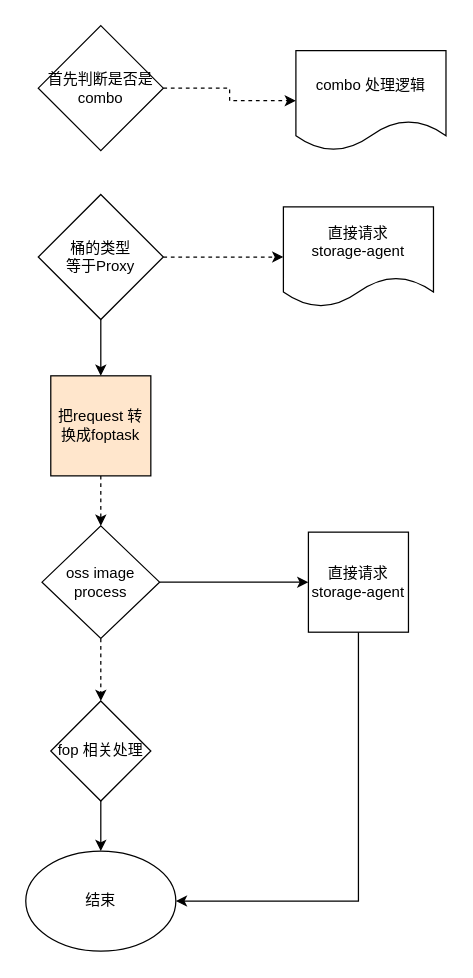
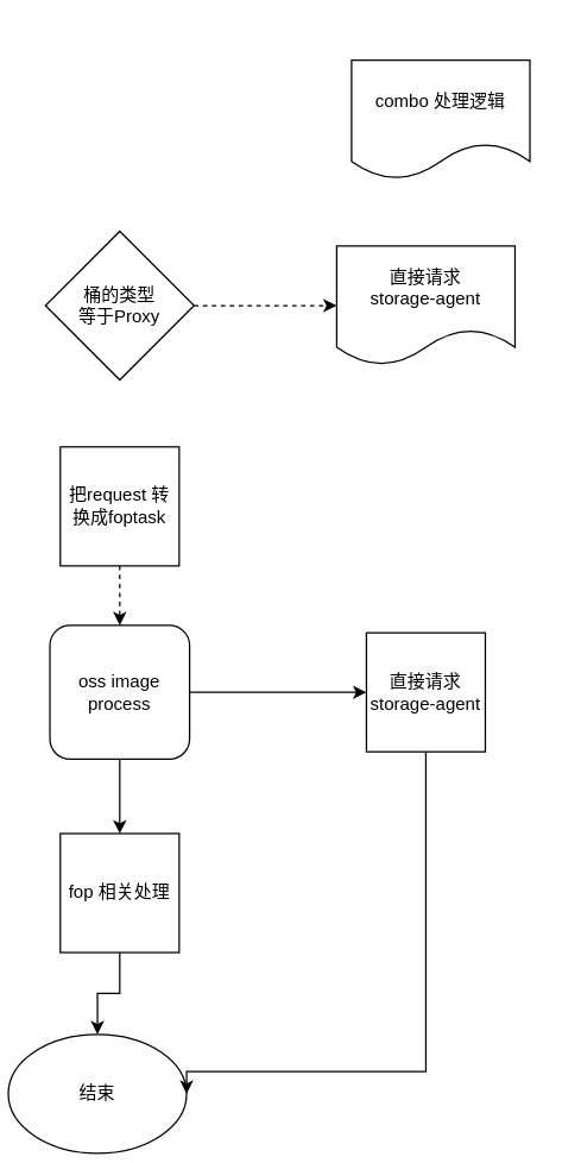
  <mxCell id="0" />
  <mxCell id="1" parent="0" />
- <mxCell id="2" value="" style="edgeStyle=orthogonalEdgeStyle;rounded=0;orthogonalLoop=1;jettySize=auto;html=1;dashed=1;" edge="1" parent="1" source="3" target="8"><mxGeometry relative="1" as="geometry" /></mxCell>
- <mxCell id="3" value="&lt;span&gt;首先判断是否是 combo&lt;/span&gt;" style="rhombus;whiteSpace=wrap;html=1;" vertex="1" parent="1"><mxGeometry x="30" y="20" width="100" height="100" as="geometry" /></mxCell>
- <mxCell id="4" style="edgeStyle=orthogonalEdgeStyle;rounded=0;orthogonalLoop=1;jettySize=auto;html=1;entryX=0.5;entryY=0;entryDx=0;entryDy=0;" edge="1" parent="1" source="6" target="10"><mxGeometry relative="1" as="geometry" /></mxCell>
  <mxCell id="5" style="edgeStyle=orthogonalEdgeStyle;rounded=0;orthogonalLoop=1;jettySize=auto;html=1;entryX=0;entryY=0.5;entryDx=0;entryDy=0;dashed=1;" edge="1" parent="1" source="6" target="7"><mxGeometry relative="1" as="geometry" /></mxCell>
  <mxCell id="6" value="桶的类型&lt;br&gt;等于Proxy" style="rhombus;whiteSpace=wrap;html=1;" vertex="1" parent="1"><mxGeometry x="30" y="155" width="100" height="100" as="geometry" /></mxCell>
  <mxCell id="7" value="直接请求&lt;br&gt;storage-agent" style="shape=document;whiteSpace=wrap;html=1;boundedLbl=1;" vertex="1" parent="1"><mxGeometry x="226" y="165" width="120" height="80" as="geometry" /></mxCell>
  <mxCell id="8" value="combo 处理逻辑" style="shape=document;whiteSpace=wrap;html=1;boundedLbl=1;" vertex="1" parent="1"><mxGeometry x="236" y="40" width="120" height="80" as="geometry" /></mxCell>
  <mxCell id="9" style="edgeStyle=orthogonalEdgeStyle;rounded=0;orthogonalLoop=1;jettySize=auto;html=1;entryX=0.5;entryY=0;entryDx=0;entryDy=0;dashed=1;" edge="1" parent="1" source="10" target="13"><mxGeometry relative="1" as="geometry" /></mxCell>
- <mxCell id="10" value="把request 转换成foptask" style="whiteSpace=wrap;html=1;aspect=fixed;fillColor=#ffe6cc;" vertex="1" parent="1"><mxGeometry x="40" y="300" width="80" height="80" as="geometry" /></mxCell>
+ <mxCell id="10" value="把request 转换成foptask" style="whiteSpace=wrap;html=1;aspect=fixed;" vertex="1" parent="1"><mxGeometry x="40" y="300" width="80" height="80" as="geometry" /></mxCell>
  <mxCell id="11" style="edgeStyle=orthogonalEdgeStyle;rounded=0;orthogonalLoop=1;jettySize=auto;html=1;exitX=1;exitY=0.5;exitDx=0;exitDy=0;" edge="1" parent="1" source="13"><mxGeometry relative="1" as="geometry"><mxPoint x="246" y="465" as="targetPoint" /></mxGeometry></mxCell>
- <mxCell id="12" style="edgeStyle=orthogonalEdgeStyle;rounded=0;orthogonalLoop=1;jettySize=auto;html=1;entryX=0.5;entryY=0;entryDx=0;entryDy=0;dashed=1;" edge="1" parent="1" source="13" target="15"><mxGeometry relative="1" as="geometry" /></mxCell>
- <mxCell id="13" value="oss image&lt;br&gt;process" style="rhombus;whiteSpace=wrap;html=1;" vertex="1" parent="1"><mxGeometry x="33" y="420" width="94" height="90" as="geometry" /></mxCell>
+ <mxCell id="12" style="edgeStyle=orthogonalEdgeStyle;rounded=0;orthogonalLoop=1;jettySize=auto;html=1;entryX=0.5;entryY=0;entryDx=0;entryDy=0;" edge="1" parent="1" source="13" target="15"><mxGeometry relative="1" as="geometry" /></mxCell>
+ <mxCell id="13" value="oss image&lt;br&gt;process" style="whiteSpace=wrap;html=1;rounded=1;" vertex="1" parent="1"><mxGeometry x="33" y="420" width="94" height="90" as="geometry" /></mxCell>
  <mxCell id="14" style="edgeStyle=orthogonalEdgeStyle;rounded=0;orthogonalLoop=1;jettySize=auto;html=1;entryX=0.5;entryY=0;entryDx=0;entryDy=0;" edge="1" parent="1" source="15" target="16"><mxGeometry relative="1" as="geometry" /></mxCell>
- <mxCell id="15" value="fop 相关处理" style="rhombus;whiteSpace=wrap;html=1;aspect=fixed;" vertex="1" parent="1"><mxGeometry x="40" y="560" width="80" height="80" as="geometry" /></mxCell>
- <mxCell id="16" value="结束" style="ellipse;whiteSpace=wrap;html=1;" vertex="1" parent="1"><mxGeometry x="20" y="680" width="120" height="80" as="geometry" /></mxCell>
+ <mxCell id="15" value="fop 相关处理" style="whiteSpace=wrap;html=1;aspect=fixed;" vertex="1" parent="1"><mxGeometry x="40" y="560" width="80" height="80" as="geometry" /></mxCell>
+ <mxCell id="16" value="结束" style="ellipse;whiteSpace=wrap;html=1;" vertex="1" parent="1"><mxGeometry x="5" y="695" width="120" height="80" as="geometry" /></mxCell>
  <mxCell id="17" style="edgeStyle=orthogonalEdgeStyle;rounded=0;orthogonalLoop=1;jettySize=auto;html=1;entryX=1;entryY=0.5;entryDx=0;entryDy=0;" edge="1" parent="1" source="18" target="16"><mxGeometry relative="1" as="geometry"><Array as="points"><mxPoint x="286" y="720" /></Array></mxGeometry></mxCell>
  <mxCell id="18" value="&lt;span&gt;直接请求&lt;/span&gt;&lt;br&gt;&lt;span&gt;storage-agent&lt;/span&gt;" style="whiteSpace=wrap;html=1;aspect=fixed;" vertex="1" parent="1"><mxGeometry x="246" y="425" width="80" height="80" as="geometry" /></mxCell>
